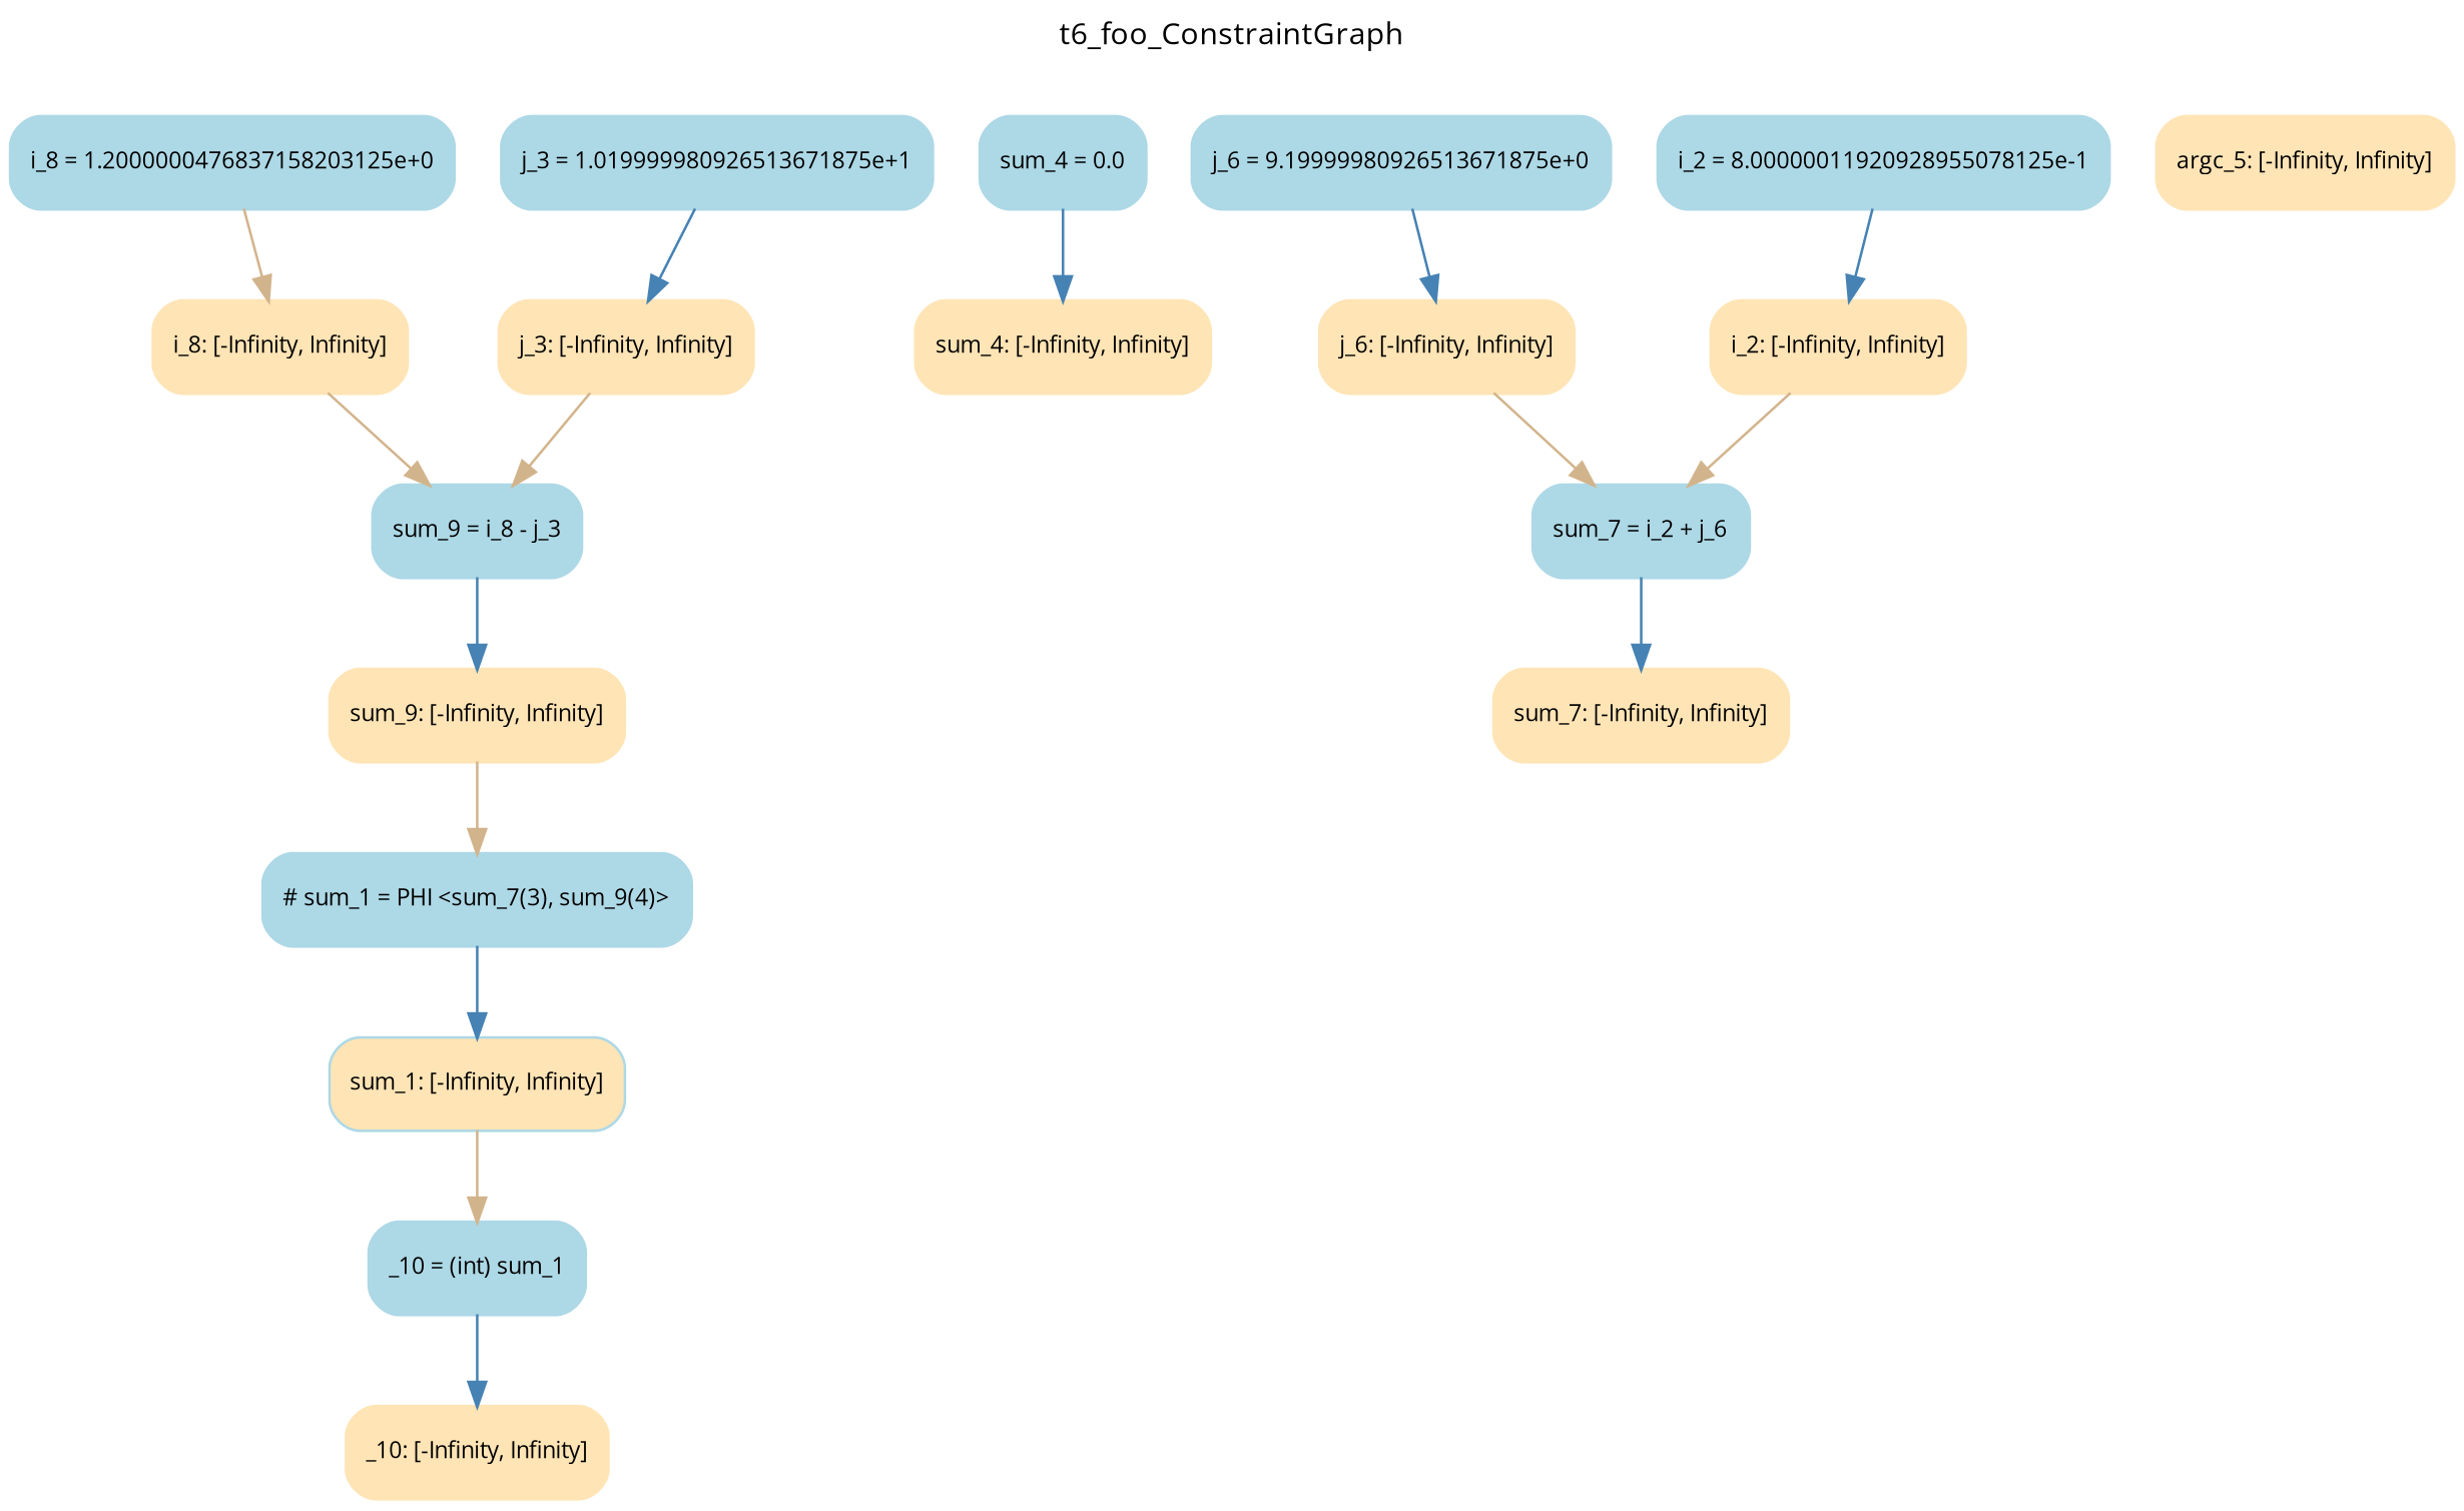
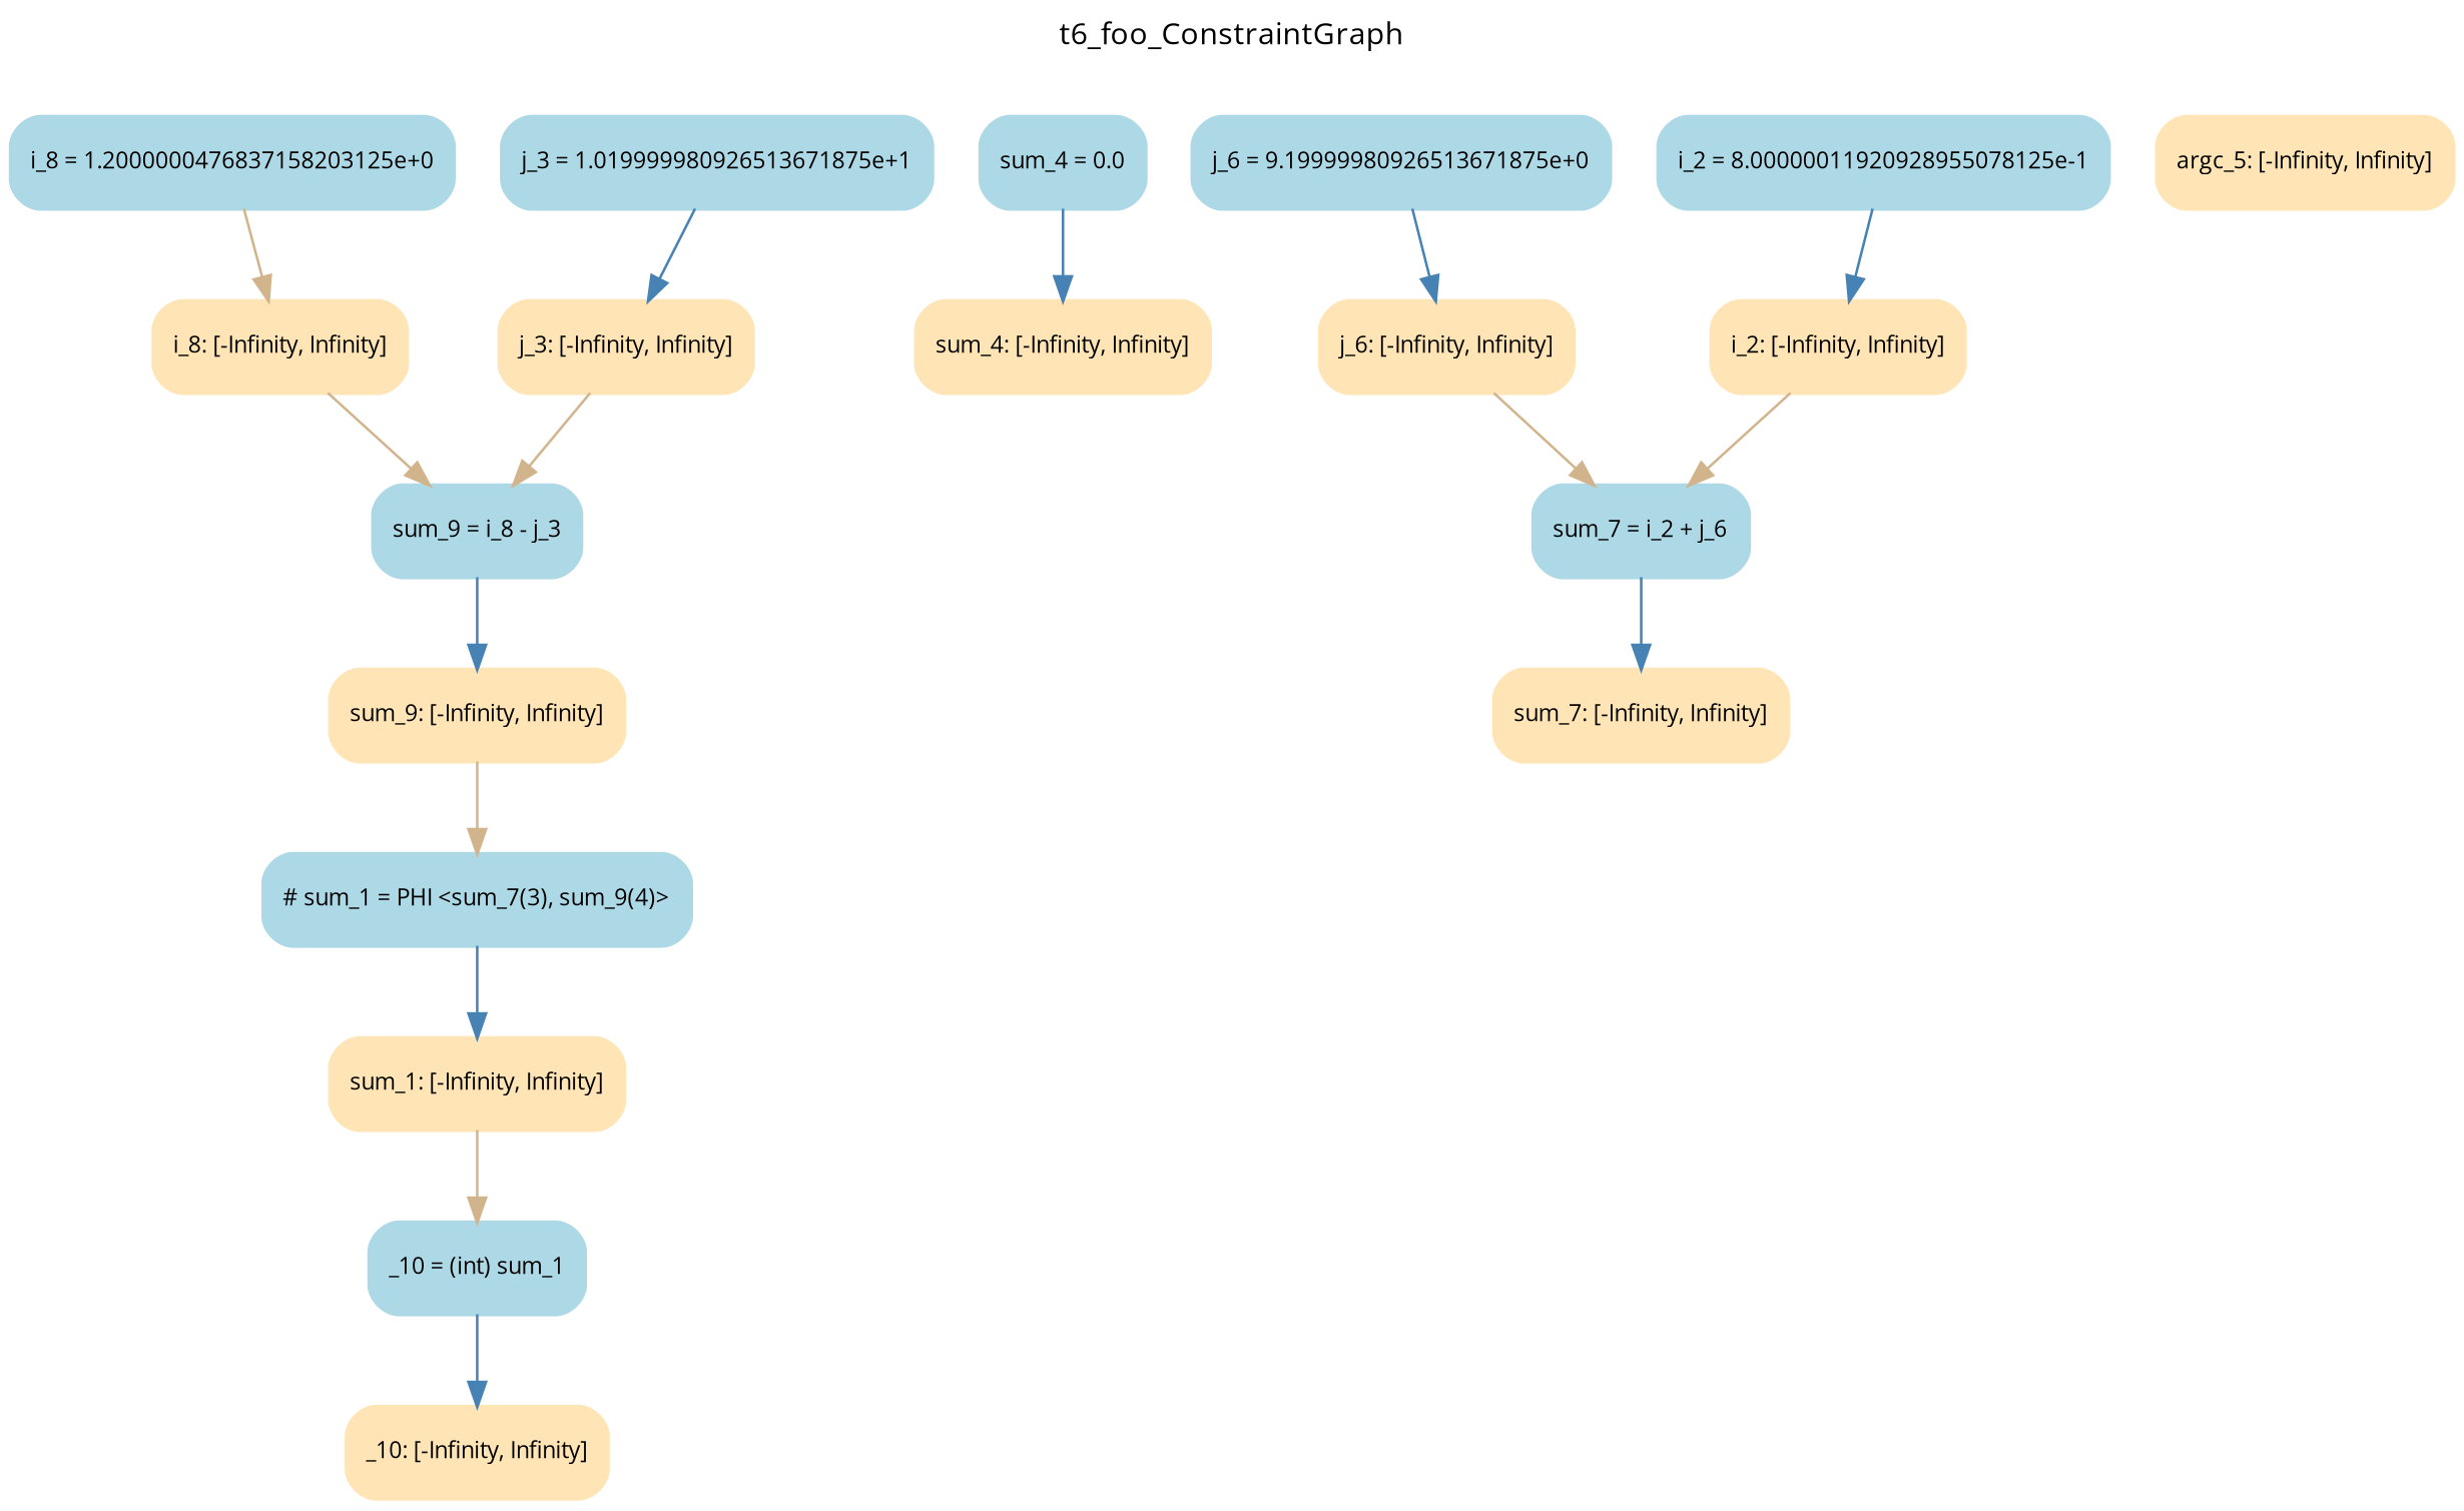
  digraph {
    fontname="Open Sans"
    fontsize=12
    label=t6_foo_ConstraintGraph
    labelloc=top
    node [color=moccasin fillcolor=moccasin fontname="Open Sans" fontsize=9 shape=Mrecord style=filled]
    edge [color=steelblue fontname="Open Sans" fontsize=10]
    n1 [color=lightblue fillcolor=lightblue label="{ i_8 = 1.2000000476837158203125e+0 }"]
    n2 [label="{ i_8: \[-Infinity, Infinity\] }"]
    n3 [color=lightblue fillcolor=lightblue label="{ sum_9 = i_8 - j_3 }"]
    n4 [label="{ sum_9: \[-Infinity, Infinity\] }"]
    n5 [color=lightblue fillcolor=lightblue label="{ # sum_1 = PHI \<sum_7(3), sum_9(4)\> }"]
-   n6 [color=lightblue label="{ sum_1: \[-Infinity, Infinity\] }"]
+   n6 [label="{ sum_1: \[-Infinity, Infinity\] }"]
    n7 [color=lightblue fillcolor=lightblue label="{ _10 = (int) sum_1 }"]
    n8 [label="{ _10: \[-Infinity, Infinity\] }"]
    n9 [color=lightblue fillcolor=lightblue label="{ sum_4 = 0.0 }"]
    n10 [label="{ sum_4: \[-Infinity, Infinity\] }"]
    n11 [color=lightblue fillcolor=lightblue label="{ j_6 = 9.19999980926513671875e+0 }"]
    n12 [label="{ j_6: \[-Infinity, Infinity\] }"]
    n13 [color=lightblue fillcolor=lightblue label="{ sum_7 = i_2 + j_6 }"]
    n14 [label="{ sum_7: \[-Infinity, Infinity\] }"]
    n15 [color=lightblue fillcolor=lightblue label="{ j_3 = 1.019999980926513671875e+1 }"]
    n16 [label="{ j_3: \[-Infinity, Infinity\] }"]
    n17 [color=lightblue fillcolor=lightblue label="{ i_2 = 8.00000011920928955078125e-1 }"]
    n18 [label="{ i_2: \[-Infinity, Infinity\] }"]
    n19 [label="{ argc_5: \[-Infinity, Infinity\] }"]
    n1 -> n2 [color=tan]
    n2 -> n3 [color=tan]
    n3 -> n4
    n4 -> n5 [color=tan]
    n5 -> n6
    n6 -> n7 [color=tan]
    n7 -> n8
    n9 -> n10
    n11 -> n12
    n12 -> n13 [color=tan]
    n13 -> n14
    n15 -> n16
    n16 -> n3 [color=tan]
    n17 -> n18
    n18 -> n13 [color=tan]
  }
